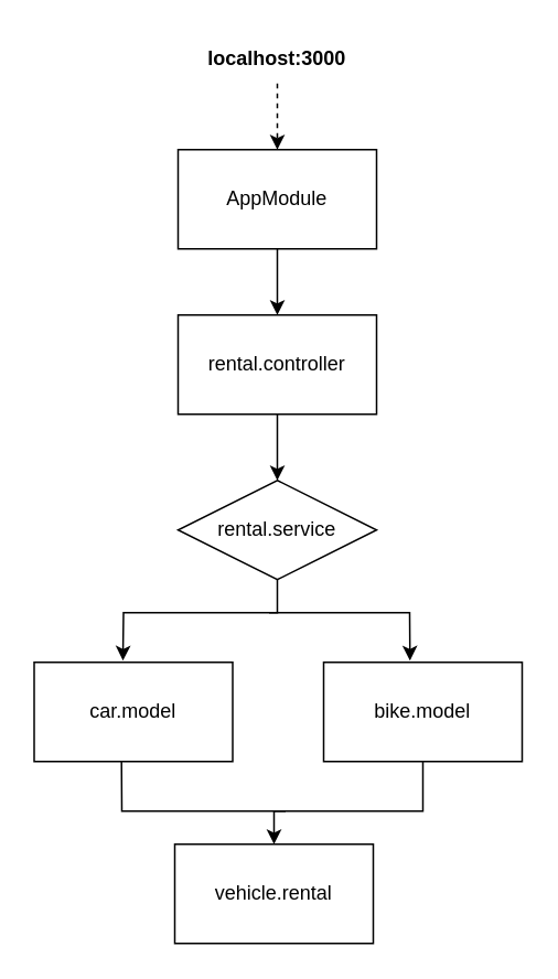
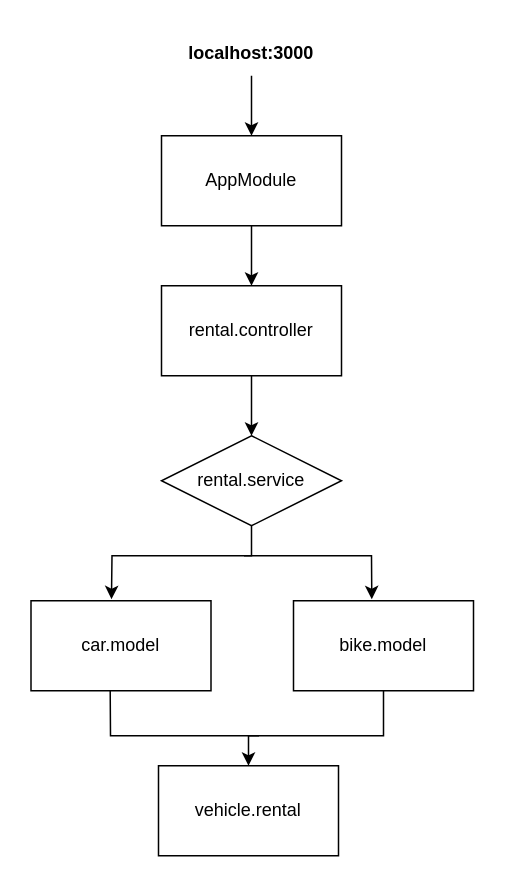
  <mxCell id="0" />
  <mxCell id="1" parent="0" />
  <mxCell id="2" value="&lt;b&gt;localhost:3000&lt;/b&gt;" style="text;html=1;strokeColor=none;fillColor=none;align=center;verticalAlign=middle;whiteSpace=wrap;rounded=0;" vertex="1" parent="1"><mxGeometry x="137" y="20" width="60" height="30" as="geometry" /></mxCell>
  <mxCell id="3" value="AppModule" style="rounded=0;whiteSpace=wrap;html=1;" vertex="1" parent="1"><mxGeometry x="107" y="90" width="120" height="60" as="geometry" /></mxCell>
  <mxCell id="4" value="rental.controller" style="rounded=0;whiteSpace=wrap;html=1;" vertex="1" parent="1"><mxGeometry x="107" y="190" width="120" height="60" as="geometry" /></mxCell>
  <mxCell id="5" value="rental.service" style="rhombus;whiteSpace=wrap;html=1;" vertex="1" parent="1"><mxGeometry x="107" y="290" width="120" height="60" as="geometry" /></mxCell>
  <mxCell id="6" value="car.model" style="rounded=0;whiteSpace=wrap;html=1;" vertex="1" parent="1"><mxGeometry x="20" y="400" width="120" height="60" as="geometry" /></mxCell>
  <mxCell id="7" value="bike.model" style="rounded=0;whiteSpace=wrap;html=1;" vertex="1" parent="1"><mxGeometry x="195" y="400" width="120" height="60" as="geometry" /></mxCell>
  <mxCell id="8" value="vehicle.rental" style="rounded=0;whiteSpace=wrap;html=1;" vertex="1" parent="1"><mxGeometry x="105" y="510" width="120" height="60" as="geometry" /></mxCell>
- <mxCell id="9" value="" style="endArrow=classic;html=1;rounded=0;exitX=0.5;exitY=1;exitDx=0;exitDy=0;entryX=0.5;entryY=0;entryDx=0;entryDy=0;dashed=1;" edge="1" parent="1" source="2" target="3"><mxGeometry width="50" height="50" relative="1" as="geometry"><mxPoint x="292" y="100" as="sourcePoint" /><mxPoint x="342" y="50" as="targetPoint" /></mxGeometry></mxCell>
+ <mxCell id="9" value="" style="endArrow=classic;html=1;rounded=0;exitX=0.5;exitY=1;exitDx=0;exitDy=0;entryX=0.5;entryY=0;entryDx=0;entryDy=0;" edge="1" parent="1" source="2" target="3"><mxGeometry width="50" height="50" relative="1" as="geometry"><mxPoint x="292" y="100" as="sourcePoint" /><mxPoint x="342" y="50" as="targetPoint" /></mxGeometry></mxCell>
  <mxCell id="10" value="" style="endArrow=classic;html=1;rounded=0;exitX=0.5;exitY=1;exitDx=0;exitDy=0;entryX=0.5;entryY=0;entryDx=0;entryDy=0;" edge="1" parent="1" source="3" target="4"><mxGeometry width="50" height="50" relative="1" as="geometry"><mxPoint x="292" y="200" as="sourcePoint" /><mxPoint x="342" y="150" as="targetPoint" /></mxGeometry></mxCell>
  <mxCell id="11" value="" style="endArrow=classic;html=1;rounded=0;exitX=0.5;exitY=1;exitDx=0;exitDy=0;entryX=0.5;entryY=0;entryDx=0;entryDy=0;" edge="1" parent="1" source="4" target="5"><mxGeometry width="50" height="50" relative="1" as="geometry"><mxPoint x="282" y="310" as="sourcePoint" /><mxPoint x="332" y="260" as="targetPoint" /></mxGeometry></mxCell>
  <mxCell id="12" value="" style="endArrow=classic;html=1;rounded=0;exitX=0.5;exitY=1;exitDx=0;exitDy=0;entryX=0.447;entryY=-0.017;entryDx=0;entryDy=0;entryPerimeter=0;" edge="1" parent="1" source="5" target="6"><mxGeometry width="50" height="50" relative="1" as="geometry"><mxPoint x="262" y="380" as="sourcePoint" /><mxPoint x="312" y="330" as="targetPoint" /><Array as="points"><mxPoint x="167" y="370" /><mxPoint x="74" y="370" /></Array></mxGeometry></mxCell>
  <mxCell id="13" value="" style="endArrow=classic;html=1;rounded=0;entryX=0.435;entryY=-0.017;entryDx=0;entryDy=0;entryPerimeter=0;" edge="1" parent="1" target="7"><mxGeometry width="50" height="50" relative="1" as="geometry"><mxPoint x="162" y="370" as="sourcePoint" /><mxPoint x="382" y="340" as="targetPoint" /><Array as="points"><mxPoint x="247" y="370" /></Array></mxGeometry></mxCell>
  <mxCell id="14" value="" style="endArrow=classic;html=1;rounded=0;exitX=0.5;exitY=1;exitDx=0;exitDy=0;entryX=0.5;entryY=0;entryDx=0;entryDy=0;" edge="1" parent="1" source="7" target="8"><mxGeometry width="50" height="50" relative="1" as="geometry"><mxPoint x="282" y="550" as="sourcePoint" /><mxPoint x="332" y="500" as="targetPoint" /><Array as="points"><mxPoint x="255" y="490" /><mxPoint x="165" y="490" /></Array></mxGeometry></mxCell>
  <mxCell id="15" value="" style="endArrow=none;html=1;rounded=0;entryX=0.44;entryY=0.997;entryDx=0;entryDy=0;entryPerimeter=0;" edge="1" parent="1" target="6"><mxGeometry width="50" height="50" relative="1" as="geometry"><mxPoint x="172" y="490" as="sourcePoint" /><mxPoint x="52" y="500" as="targetPoint" /><Array as="points"><mxPoint x="73" y="490" /></Array></mxGeometry></mxCell>
